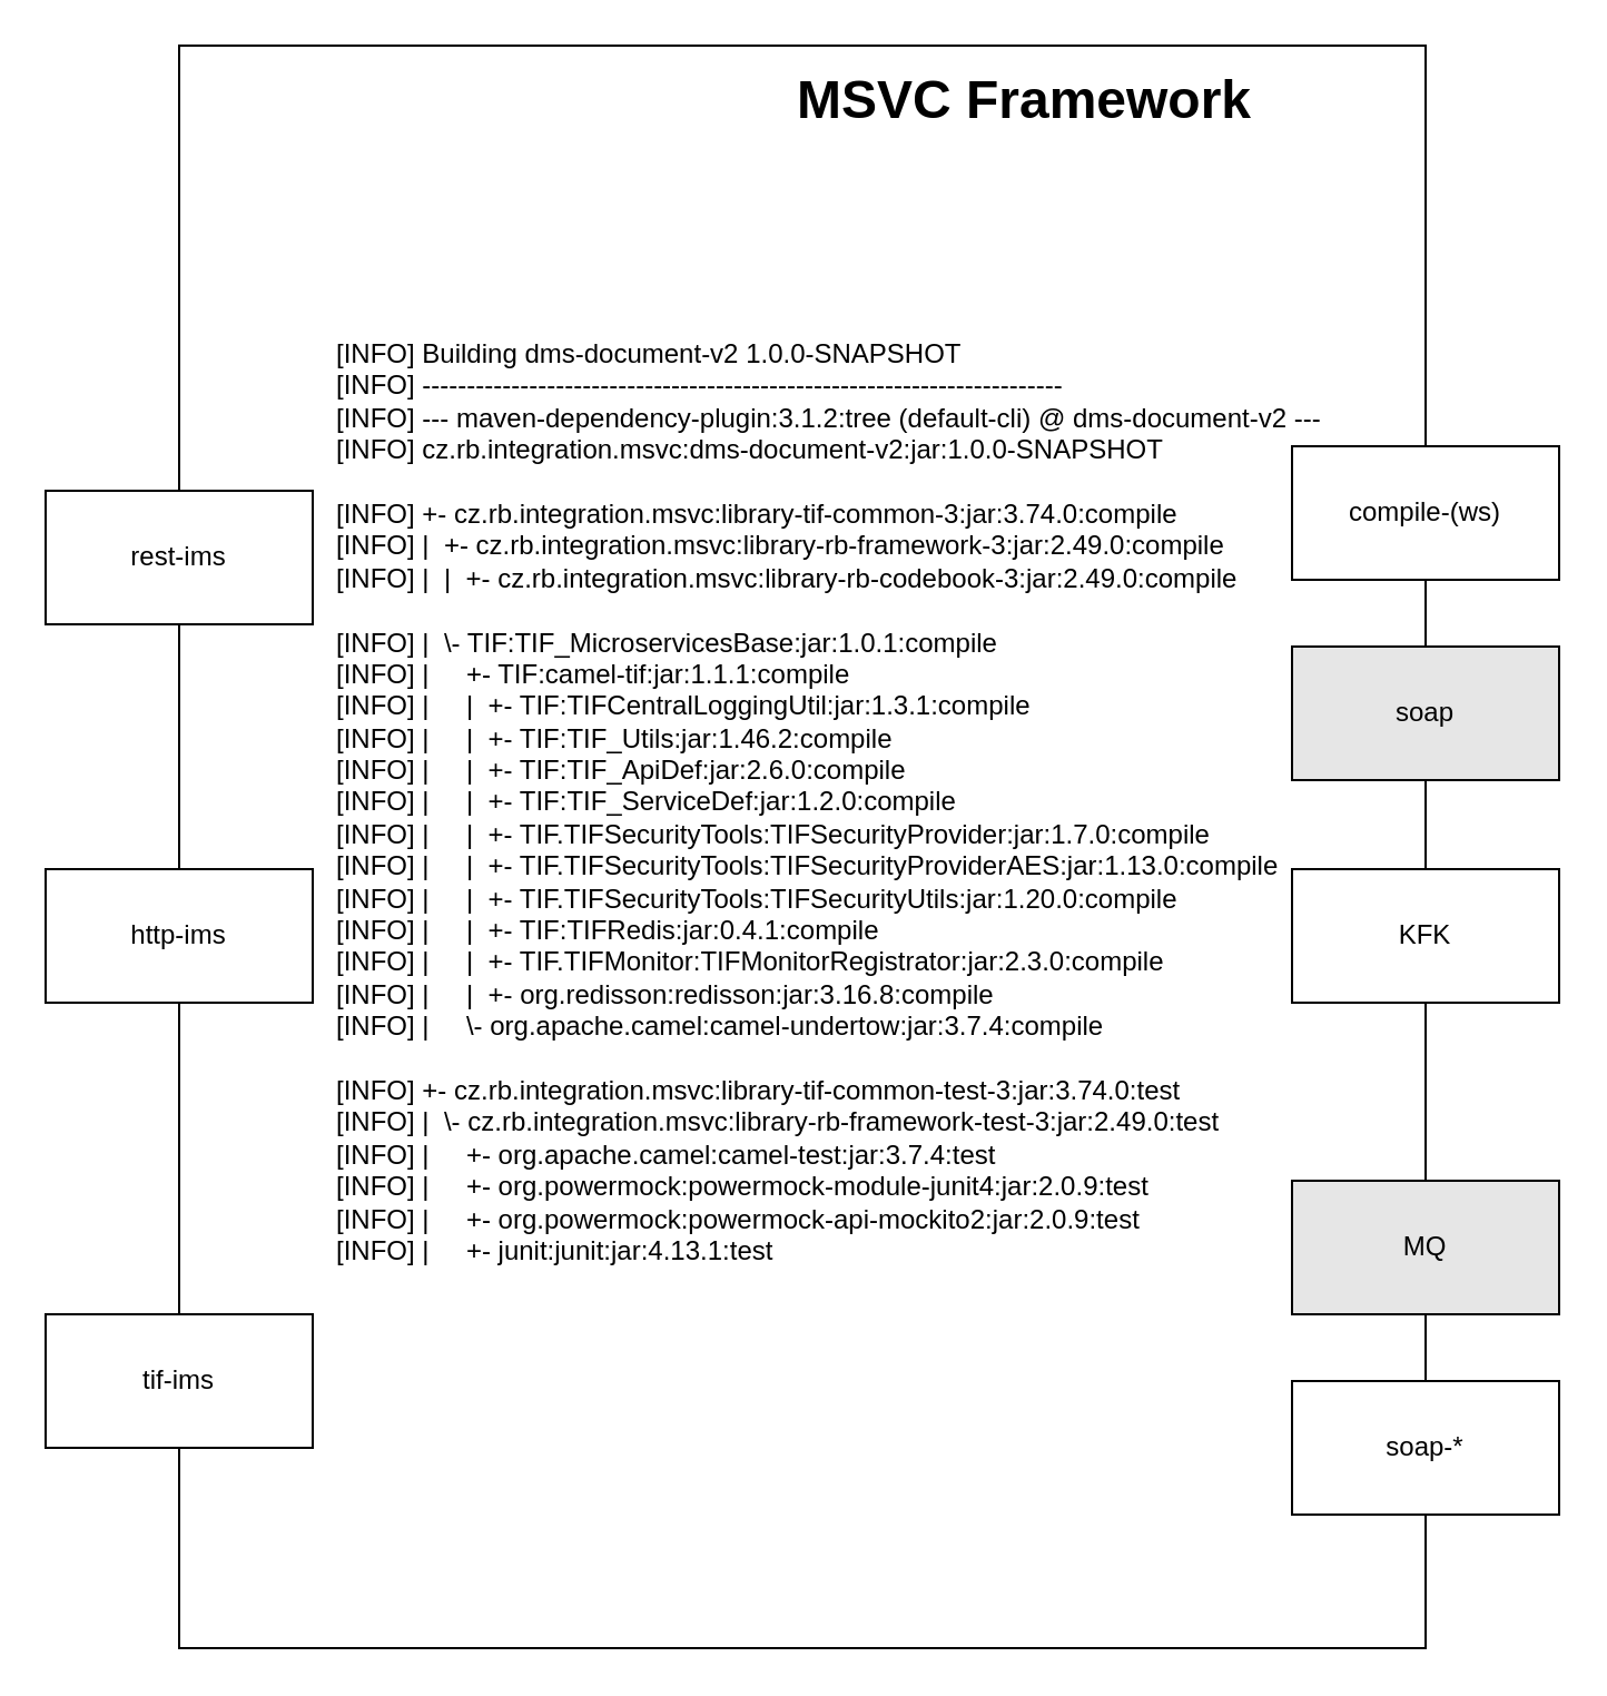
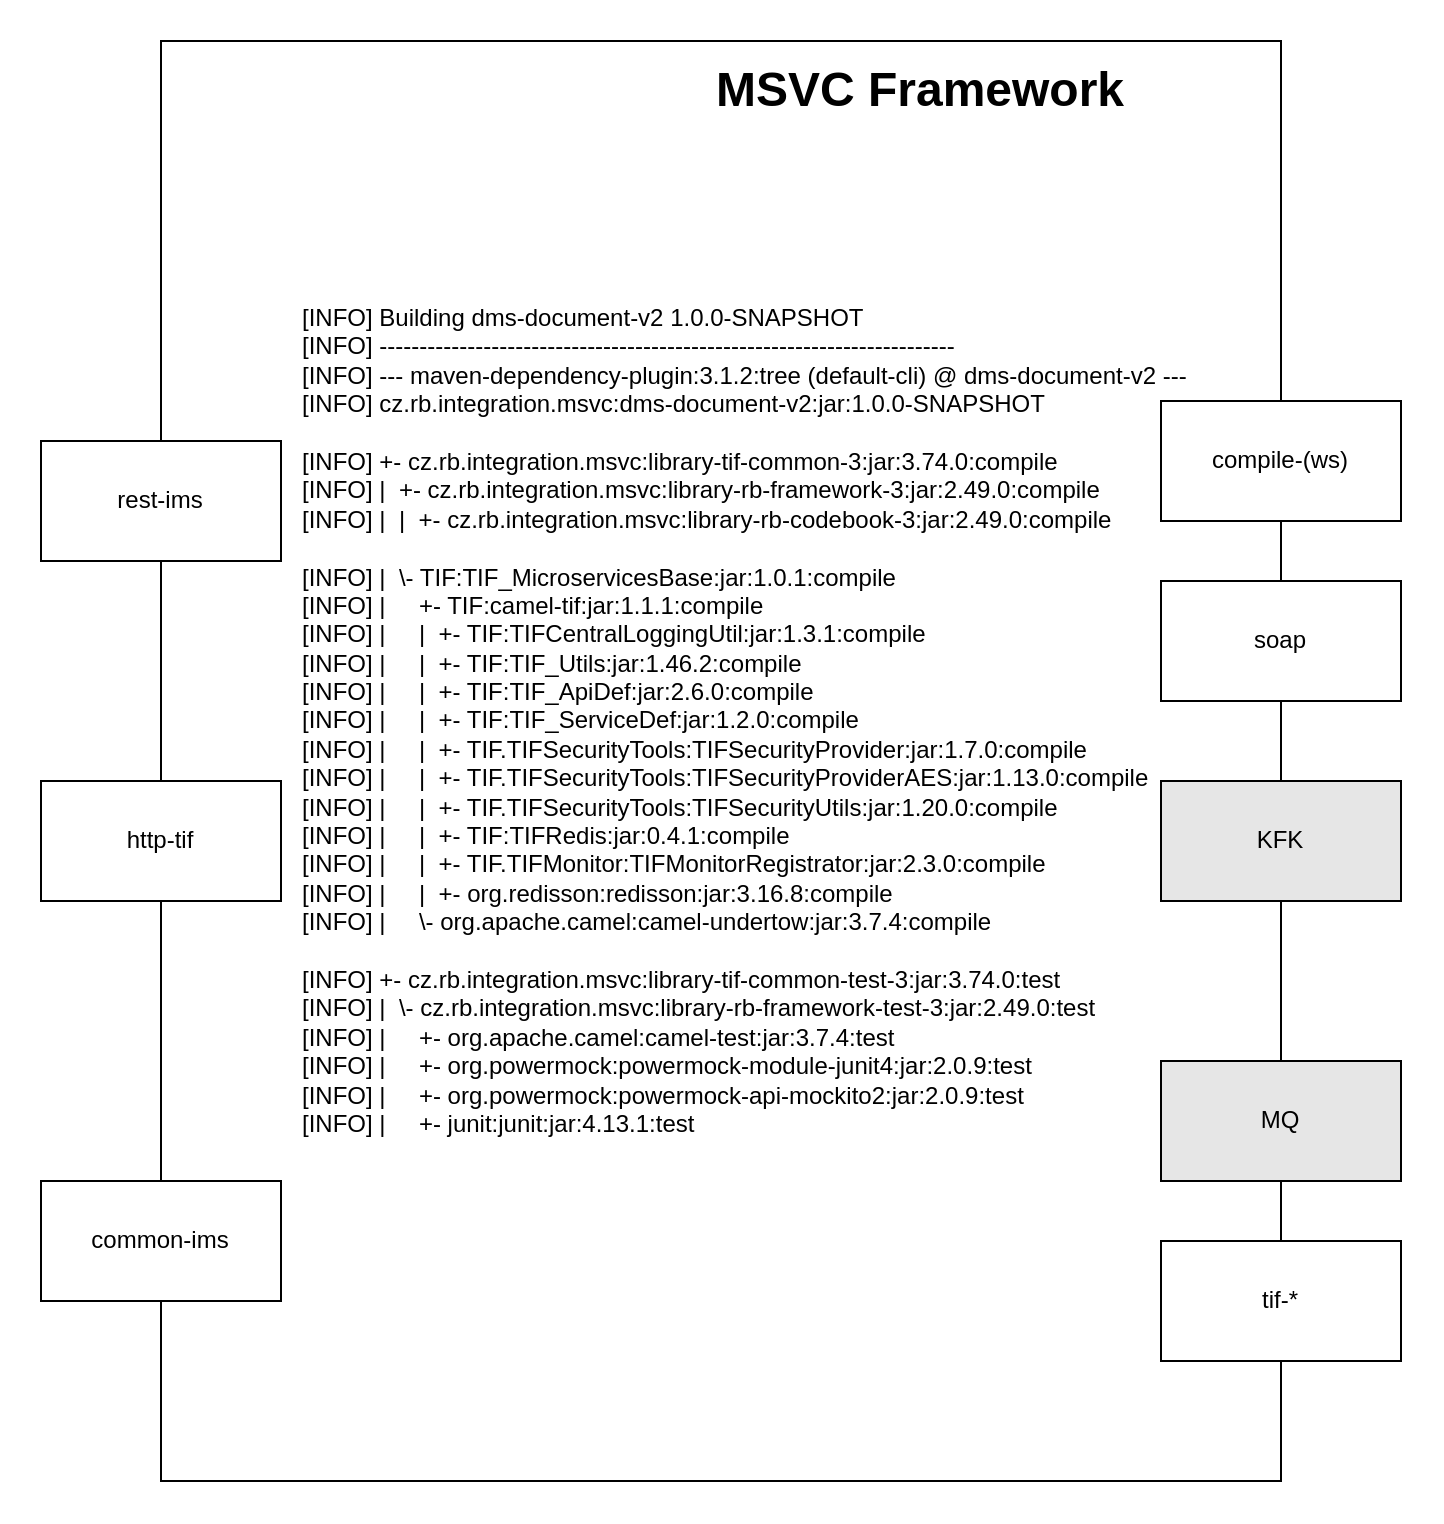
  <mxCell id="0" />
  <mxCell id="1" parent="0" />
  <mxCell id="2" value="" style="rounded=0;whiteSpace=wrap;html=1;align=center;" parent="1" vertex="1"><mxGeometry x="80" y="20" width="560" height="720" as="geometry" /></mxCell>
- <mxCell id="3" value="tif-ims" style="rounded=0;whiteSpace=wrap;html=1;" parent="1" vertex="1"><mxGeometry x="20" y="590" width="120" height="60" as="geometry" /></mxCell>
- <mxCell id="4" value="http-ims" style="rounded=0;whiteSpace=wrap;html=1;" parent="1" vertex="1"><mxGeometry x="20" y="390" width="120" height="60" as="geometry" /></mxCell>
+ <mxCell id="3" value="common-ims" style="rounded=0;whiteSpace=wrap;html=1;" parent="1" vertex="1"><mxGeometry x="20" y="590" width="120" height="60" as="geometry" /></mxCell>
+ <mxCell id="4" value="http-tif" style="rounded=0;whiteSpace=wrap;html=1;" parent="1" vertex="1"><mxGeometry x="20" y="390" width="120" height="60" as="geometry" /></mxCell>
  <mxCell id="5" value="rest-ims" style="rounded=0;whiteSpace=wrap;html=1;" parent="1" vertex="1"><mxGeometry x="20" y="220" width="120" height="60" as="geometry" /></mxCell>
- <mxCell id="6" value="soap-*" style="rounded=0;whiteSpace=wrap;html=1;" parent="1" vertex="1"><mxGeometry x="580" y="620" width="120" height="60" as="geometry" /></mxCell>
- <mxCell id="7" value="soap" style="rounded=0;whiteSpace=wrap;html=1;fillColor=#e6e6e6;" parent="1" vertex="1"><mxGeometry x="580" y="290" width="120" height="60" as="geometry" /></mxCell>
+ <mxCell id="6" value="tif-*" style="rounded=0;whiteSpace=wrap;html=1;" parent="1" vertex="1"><mxGeometry x="580" y="620" width="120" height="60" as="geometry" /></mxCell>
+ <mxCell id="7" value="soap" style="rounded=0;whiteSpace=wrap;html=1;" parent="1" vertex="1"><mxGeometry x="580" y="290" width="120" height="60" as="geometry" /></mxCell>
  <mxCell id="8" value="compile-(ws)" style="rounded=0;whiteSpace=wrap;html=1;" parent="1" vertex="1"><mxGeometry x="580" y="200" width="120" height="60" as="geometry" /></mxCell>
  <mxCell id="9" value="MQ" style="rounded=0;whiteSpace=wrap;html=1;fillColor=#E6E6E6;" parent="1" vertex="1"><mxGeometry x="580" y="530" width="120" height="60" as="geometry" /></mxCell>
- <mxCell id="10" value="KFK" style="rounded=0;whiteSpace=wrap;html=1;" parent="1" vertex="1"><mxGeometry x="580" y="390" width="120" height="60" as="geometry" /></mxCell>
+ <mxCell id="10" value="KFK" style="rounded=0;whiteSpace=wrap;html=1;fillColor=#e6e6e6;" parent="1" vertex="1"><mxGeometry x="580" y="390" width="120" height="60" as="geometry" /></mxCell>
  <mxCell id="11" value="&lt;div&gt;[INFO] Building dms-document-v2 1.0.0-SNAPSHOT&lt;/div&gt;&lt;div&gt;[INFO] ------------------------------------------------------------------------&lt;/div&gt;&lt;div&gt;[INFO] --- maven-dependency-plugin:3.1.2:tree (default-cli) @ dms-document-v2 ---&lt;/div&gt;&lt;div&gt;[INFO] cz.rb.integration.msvc:dms-document-v2:jar:1.0.0-SNAPSHOT&lt;/div&gt;&lt;div&gt;&lt;br&gt;&lt;/div&gt;&lt;div&gt;[INFO] +- cz.rb.integration.msvc:library-tif-common-3:jar:3.74.0:compile&lt;/div&gt;&lt;div&gt;[INFO] |&amp;nbsp; +- cz.rb.integration.msvc:library-rb-framework-3:jar:2.49.0:compile&lt;/div&gt;&lt;div&gt;[INFO] |&amp;nbsp; |&amp;nbsp; +- cz.rb.integration.msvc:library-rb-codebook-3:jar:2.49.0:compile&lt;/div&gt;&lt;div&gt;&lt;br&gt;&lt;/div&gt;&lt;div&gt;[INFO] |&amp;nbsp; \- TIF:TIF_MicroservicesBase:jar:1.0.1:compile&lt;/div&gt;&lt;div&gt;[INFO] |&amp;nbsp; &amp;nbsp; &amp;nbsp;+- TIF:camel-tif:jar:1.1.1:compile&lt;/div&gt;&lt;div&gt;[INFO] |&amp;nbsp; &amp;nbsp; &amp;nbsp;|&amp;nbsp; +- TIF:TIFCentralLoggingUtil:jar:1.3.1:compile&lt;/div&gt;&lt;div&gt;[INFO] |&amp;nbsp; &amp;nbsp; &amp;nbsp;|&amp;nbsp; +- TIF:TIF_Utils:jar:1.46.2:compile&lt;/div&gt;&lt;div&gt;[INFO] |&amp;nbsp; &amp;nbsp; &amp;nbsp;|&amp;nbsp; +- TIF:TIF_ApiDef:jar:2.6.0:compile&lt;/div&gt;&lt;div&gt;[INFO] |&amp;nbsp; &amp;nbsp; &amp;nbsp;|&amp;nbsp; +- TIF:TIF_ServiceDef:jar:1.2.0:compile&lt;/div&gt;&lt;div&gt;[INFO] |&amp;nbsp; &amp;nbsp; &amp;nbsp;|&amp;nbsp; +- TIF.TIFSecurityTools:TIFSecurityProvider:jar:1.7.0:compile&lt;/div&gt;&lt;div&gt;[INFO] |&amp;nbsp; &amp;nbsp; &amp;nbsp;|&amp;nbsp; +- TIF.TIFSecurityTools:TIFSecurityProviderAES:jar:1.13.0:compile&lt;/div&gt;&lt;div&gt;[INFO] |&amp;nbsp; &amp;nbsp; &amp;nbsp;|&amp;nbsp; +- TIF.TIFSecurityTools:TIFSecurityUtils:jar:1.20.0:compile&lt;/div&gt;&lt;div&gt;[INFO] |&amp;nbsp; &amp;nbsp; &amp;nbsp;|&amp;nbsp; +- TIF:TIFRedis:jar:0.4.1:compile&lt;/div&gt;&lt;div&gt;[INFO] |&amp;nbsp; &amp;nbsp; &amp;nbsp;|&amp;nbsp; +- TIF.TIFMonitor:TIFMonitorRegistrator:jar:2.3.0:compile&lt;/div&gt;&lt;div&gt;[INFO] |&amp;nbsp; &amp;nbsp; &amp;nbsp;|&amp;nbsp; +- org.redisson:redisson:jar:3.16.8:compile&lt;/div&gt;&lt;div&gt;[INFO] |&amp;nbsp; &amp;nbsp; &amp;nbsp;\- org.apache.camel:camel-undertow:jar:3.7.4:compile&lt;/div&gt;&lt;div&gt;&lt;br&gt;&lt;/div&gt;&lt;div&gt;[INFO] +- cz.rb.integration.msvc:library-tif-common-test-3:jar:3.74.0:test&lt;/div&gt;&lt;div&gt;[INFO] |&amp;nbsp; \- cz.rb.integration.msvc:library-rb-framework-test-3:jar:2.49.0:test&lt;/div&gt;&lt;div&gt;[INFO] |&amp;nbsp; &amp;nbsp; &amp;nbsp;+- org.apache.camel:camel-test:jar:3.7.4:test&lt;/div&gt;&lt;div&gt;[INFO] |&amp;nbsp; &amp;nbsp; &amp;nbsp;+- org.powermock:powermock-module-junit4:jar:2.0.9:test&lt;/div&gt;&lt;div&gt;[INFO] |&amp;nbsp; &amp;nbsp; &amp;nbsp;+- org.powermock:powermock-api-mockito2:jar:2.0.9:test&lt;/div&gt;&lt;div&gt;[INFO] |&amp;nbsp; &amp;nbsp; &amp;nbsp;+- junit:junit:jar:4.13.1:test&lt;/div&gt;&lt;div&gt;&lt;br&gt;&lt;/div&gt;" style="text;html=1;strokeColor=none;fillColor=none;align=left;verticalAlign=top;whiteSpace=wrap;rounded=0;" vertex="1" parent="1"><mxGeometry x="149" y="145" width="470" height="410" as="geometry" /></mxCell>
  <mxCell id="12" value="&lt;h1&gt;MSVC Framework&lt;/h1&gt;" style="text;html=1;strokeColor=none;fillColor=none;spacing=5;spacingTop=-20;whiteSpace=wrap;overflow=hidden;rounded=0;align=center;verticalAlign=top;" vertex="1" parent="1"><mxGeometry x="330" y="25" width="260" height="50" as="geometry" /></mxCell>
